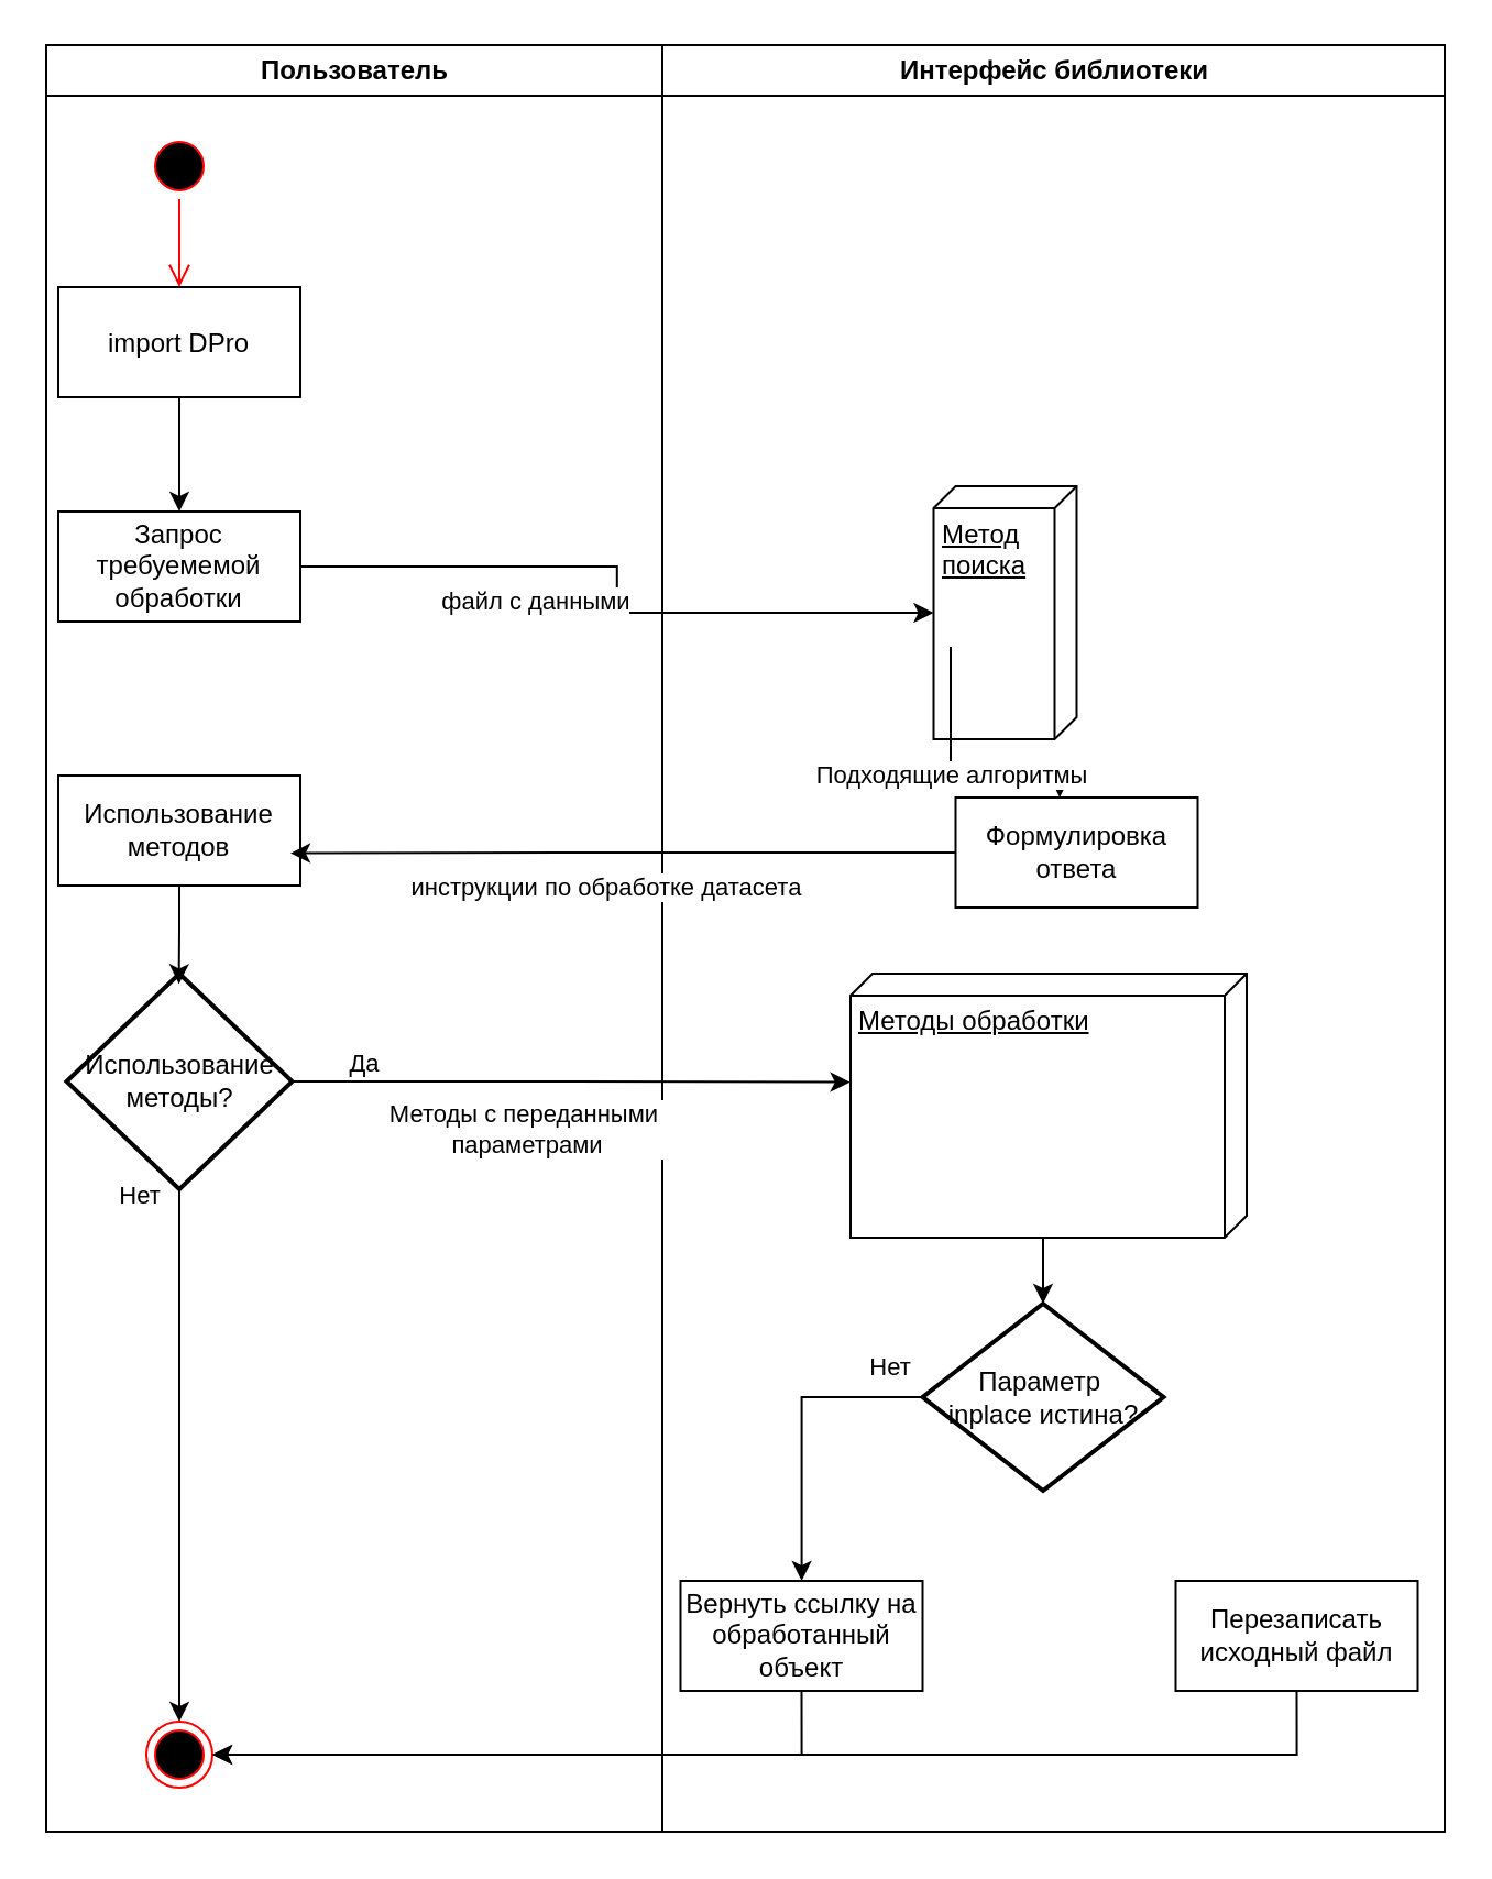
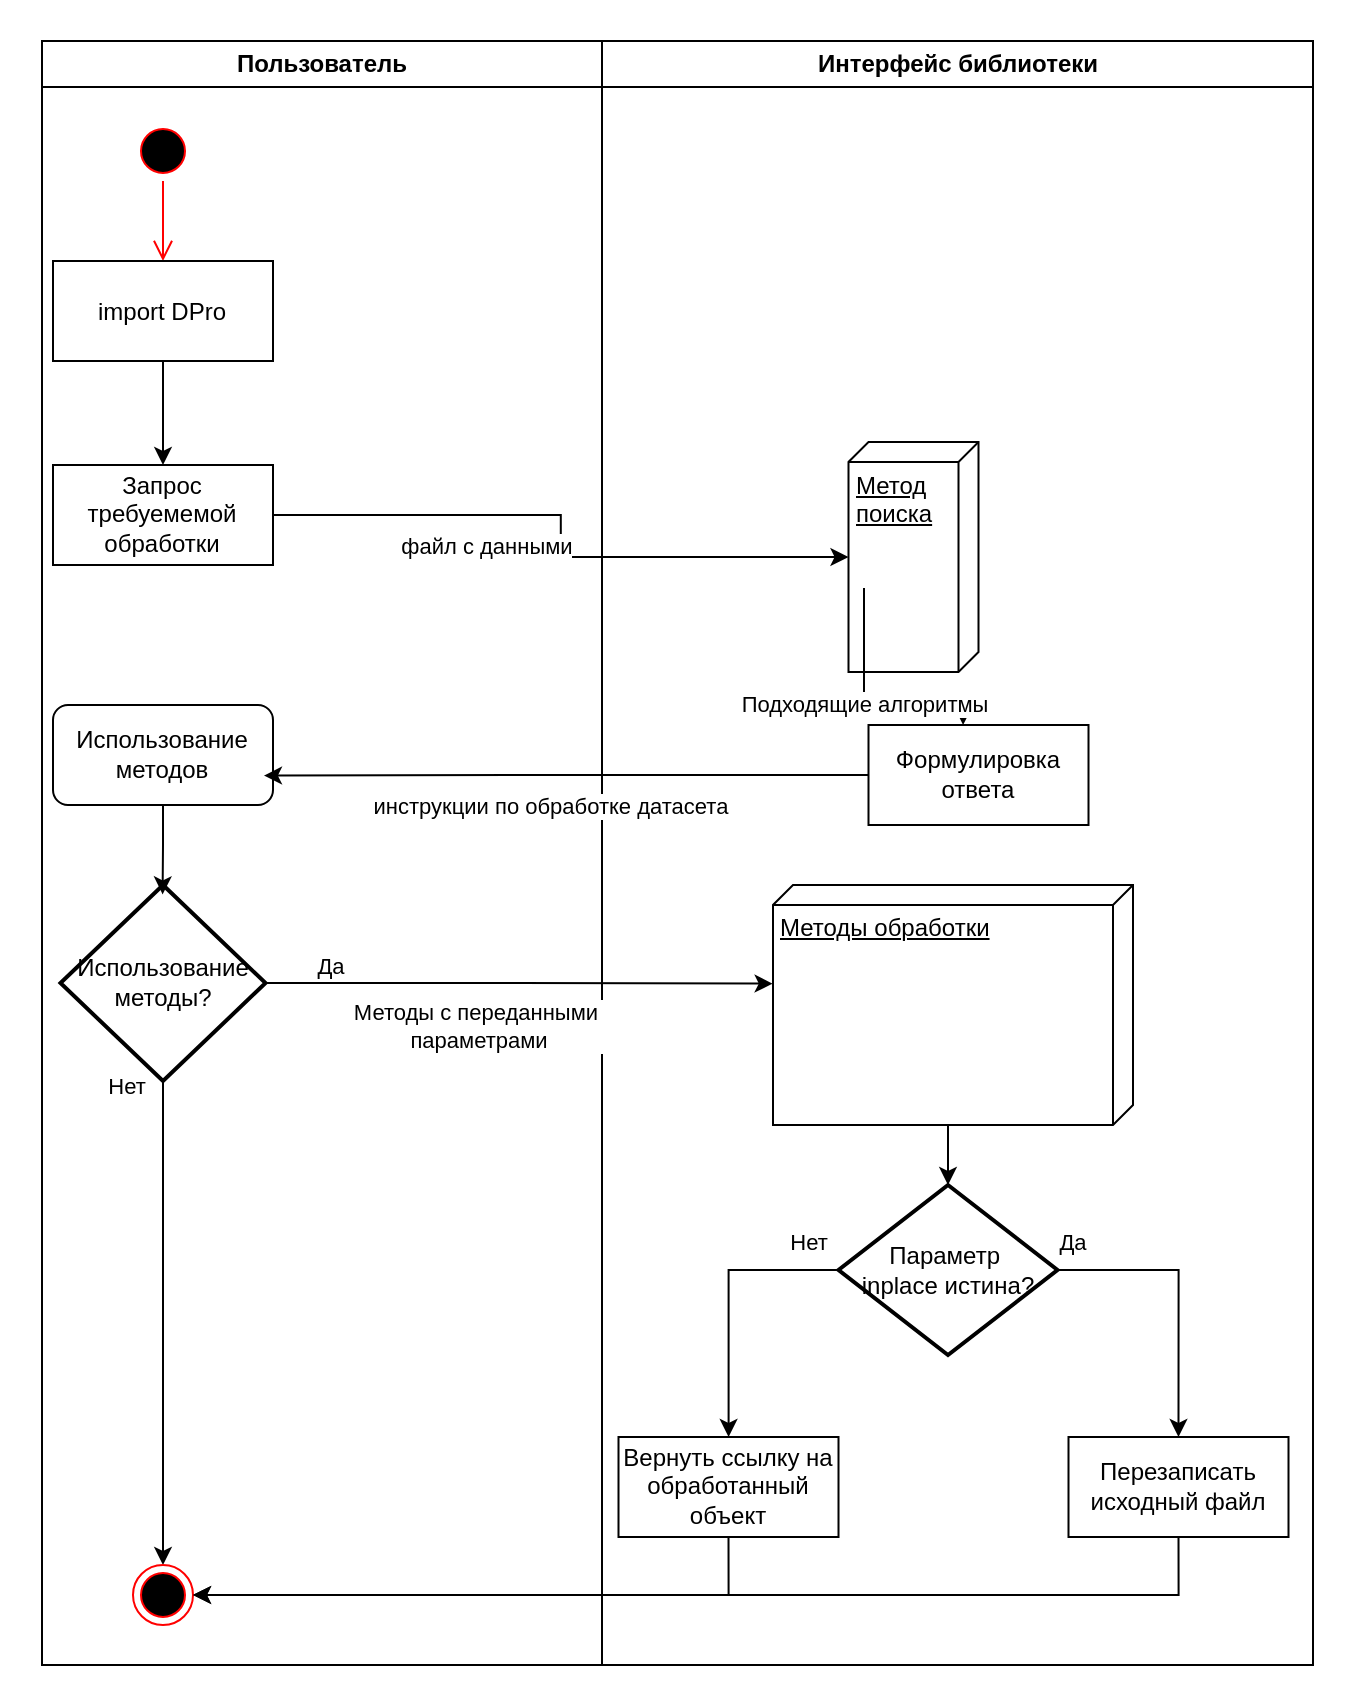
  <mxCell id="0" />
  <mxCell id="1" parent="0" />
  <mxCell id="2" value="Пользователь" style="swimlane;whiteSpace=wrap;startSize=23;" parent="1" vertex="1"><mxGeometry x="20.5" y="20" width="280" height="812" as="geometry" /></mxCell>
  <mxCell id="3" value="" style="ellipse;shape=startState;fillColor=#000000;strokeColor=#ff0000;" parent="2" vertex="1"><mxGeometry x="45.5" y="40" width="30" height="30" as="geometry" /></mxCell>
  <mxCell id="4" value="" style="edgeStyle=elbowEdgeStyle;elbow=horizontal;verticalAlign=bottom;endArrow=open;endSize=8;strokeColor=#FF0000;endFill=1;rounded=0" parent="2" source="3" target="6" edge="1"><mxGeometry x="100" y="40" as="geometry"><mxPoint x="115" y="110" as="targetPoint" /></mxGeometry></mxCell>
  <mxCell id="5" style="edgeStyle=orthogonalEdgeStyle;rounded=0;orthogonalLoop=1;jettySize=auto;html=1;exitX=0.5;exitY=1;exitDx=0;exitDy=0;entryX=0.5;entryY=0;entryDx=0;entryDy=0;" edge="1" parent="2" source="6" target="7"><mxGeometry relative="1" as="geometry" /></mxCell>
  <mxCell id="6" value="import DPro" style="" parent="2" vertex="1"><mxGeometry x="5.5" y="110" width="110" height="50" as="geometry" /></mxCell>
  <mxCell id="7" value="Запрос требуемемой обработки" style="html=1;whiteSpace=wrap;" vertex="1" parent="2"><mxGeometry x="5.5" y="212" width="110" height="50" as="geometry" /></mxCell>
- <mxCell id="8" value="Использование методов" style="html=1;whiteSpace=wrap;" vertex="1" parent="2"><mxGeometry x="5.5" y="332" width="110" height="50" as="geometry" /></mxCell>
+ <mxCell id="8" value="Использование методов" style="html=1;whiteSpace=wrap;rounded=1;" vertex="1" parent="2"><mxGeometry x="5.5" y="332" width="110" height="50" as="geometry" /></mxCell>
  <mxCell id="9" style="edgeStyle=orthogonalEdgeStyle;rounded=0;orthogonalLoop=1;jettySize=auto;html=1;exitX=0.5;exitY=1;exitDx=0;exitDy=0;exitPerimeter=0;entryX=0.5;entryY=0;entryDx=0;entryDy=0;" edge="1" parent="2" source="11" target="13"><mxGeometry relative="1" as="geometry" /></mxCell>
  <mxCell id="10" value="Нет" style="edgeLabel;html=1;align=center;verticalAlign=middle;resizable=0;points=[];" vertex="1" connectable="0" parent="9"><mxGeometry x="-0.931" relative="1" as="geometry"><mxPoint x="-19" y="-6" as="offset" /></mxGeometry></mxCell>
  <mxCell id="11" value="Использование методы?" style="strokeWidth=2;html=1;shape=mxgraph.flowchart.decision;whiteSpace=wrap;" vertex="1" parent="2"><mxGeometry x="9.25" y="422" width="102.5" height="98" as="geometry" /></mxCell>
  <mxCell id="12" style="edgeStyle=orthogonalEdgeStyle;rounded=0;orthogonalLoop=1;jettySize=auto;html=1;exitX=0.5;exitY=1;exitDx=0;exitDy=0;entryX=0.498;entryY=0.048;entryDx=0;entryDy=0;entryPerimeter=0;" edge="1" parent="2" source="8" target="11"><mxGeometry relative="1" as="geometry" /></mxCell>
  <mxCell id="13" value="" style="ellipse;html=1;shape=endState;fillColor=#000000;strokeColor=#ff0000;" vertex="1" parent="2"><mxGeometry x="45.5" y="762" width="30" height="30" as="geometry" /></mxCell>
  <mxCell id="14" value="Интерфейс библиотеки" style="swimlane;whiteSpace=wrap" parent="1" vertex="1"><mxGeometry x="300.5" y="20" width="355.5" height="812" as="geometry" /></mxCell>
  <mxCell id="15" value="Метод поиска" style="verticalAlign=top;align=left;spacingTop=8;spacingLeft=2;spacingRight=12;shape=cube;size=10;direction=south;fontStyle=4;html=1;whiteSpace=wrap;" vertex="1" parent="14"><mxGeometry x="123.25" y="200.5" width="65" height="115" as="geometry" /></mxCell>
  <mxCell id="16" value="Формулировка ответа" style="html=1;whiteSpace=wrap;" vertex="1" parent="14"><mxGeometry x="133.25" y="342" width="110" height="50" as="geometry" /></mxCell>
  <mxCell id="17" style="edgeStyle=orthogonalEdgeStyle;rounded=0;orthogonalLoop=1;jettySize=auto;html=1;exitX=0;exitY=0;exitDx=73;exitDy=57.25;exitPerimeter=0;entryX=0.43;entryY=0;entryDx=0;entryDy=0;entryPerimeter=0;" edge="1" parent="14" source="15" target="16"><mxGeometry relative="1" as="geometry" /></mxCell>
  <mxCell id="18" value="Подходящие алгоритмы" style="edgeLabel;html=1;align=center;verticalAlign=middle;resizable=0;points=[];" vertex="1" connectable="0" parent="17"><mxGeometry x="-0.014" relative="1" as="geometry"><mxPoint as="offset" /></mxGeometry></mxCell>
  <mxCell id="19" value="Методы обработки" style="verticalAlign=top;align=left;spacingTop=8;spacingLeft=2;spacingRight=12;shape=cube;size=10;direction=south;fontStyle=4;html=1;whiteSpace=wrap;" vertex="1" parent="14"><mxGeometry x="85.5" y="422" width="180" height="120" as="geometry" /></mxCell>
+ <mxCell id="20" style="edgeStyle=orthogonalEdgeStyle;rounded=0;orthogonalLoop=1;jettySize=auto;html=1;exitX=1;exitY=0.5;exitDx=0;exitDy=0;exitPerimeter=0;entryX=0.5;entryY=0;entryDx=0;entryDy=0;" edge="1" parent="14" source="24" target="26"><mxGeometry relative="1" as="geometry" /></mxCell>
+ <mxCell id="21" value="Да" style="edgeLabel;html=1;align=center;verticalAlign=middle;resizable=0;points=[];" vertex="1" connectable="0" parent="20"><mxGeometry x="-0.773" y="2" relative="1" as="geometry"><mxPoint x="-9" y="-12" as="offset" /></mxGeometry></mxCell>
  <mxCell id="22" style="edgeStyle=orthogonalEdgeStyle;rounded=0;orthogonalLoop=1;jettySize=auto;html=1;exitX=0;exitY=0.5;exitDx=0;exitDy=0;exitPerimeter=0;" edge="1" parent="14" source="24" target="27"><mxGeometry relative="1" as="geometry" /></mxCell>
  <mxCell id="23" value="Нет" style="edgeLabel;html=1;align=center;verticalAlign=middle;resizable=0;points=[];" vertex="1" connectable="0" parent="22"><mxGeometry x="-0.522" y="1" relative="1" as="geometry"><mxPoint x="18" y="-15" as="offset" /></mxGeometry></mxCell>
  <mxCell id="24" value="&lt;div&gt;Параметр&amp;nbsp;&lt;/div&gt;&lt;div&gt;inplace истина?&lt;/div&gt;" style="strokeWidth=2;html=1;shape=mxgraph.flowchart.decision;whiteSpace=wrap;" vertex="1" parent="14"><mxGeometry x="118.25" y="572" width="109.5" height="85" as="geometry" /></mxCell>
  <mxCell id="25" style="edgeStyle=orthogonalEdgeStyle;rounded=0;orthogonalLoop=1;jettySize=auto;html=1;exitX=0;exitY=0;exitDx=120;exitDy=95;exitPerimeter=0;entryX=0.5;entryY=0;entryDx=0;entryDy=0;entryPerimeter=0;" edge="1" parent="14" source="19" target="24"><mxGeometry relative="1" as="geometry" /></mxCell>
  <mxCell id="26" value="Перезаписать исходный файл" style="html=1;whiteSpace=wrap;" vertex="1" parent="14"><mxGeometry x="233.25" y="698" width="110" height="50" as="geometry" /></mxCell>
  <mxCell id="27" value="Вернуть ссылку на обработанный объект" style="html=1;whiteSpace=wrap;" vertex="1" parent="14"><mxGeometry x="8.25" y="698" width="110" height="50" as="geometry" /></mxCell>
  <mxCell id="28" style="edgeStyle=orthogonalEdgeStyle;rounded=0;orthogonalLoop=1;jettySize=auto;html=1;exitX=1;exitY=0.5;exitDx=0;exitDy=0;" edge="1" parent="1" source="7" target="15"><mxGeometry relative="1" as="geometry" /></mxCell>
  <mxCell id="29" value="файл с данными" style="edgeLabel;html=1;align=center;verticalAlign=middle;resizable=0;points=[];" vertex="1" connectable="0" parent="28"><mxGeometry x="-0.403" y="1" relative="1" as="geometry"><mxPoint x="14" y="16" as="offset" /></mxGeometry></mxCell>
  <mxCell id="30" style="edgeStyle=orthogonalEdgeStyle;rounded=0;orthogonalLoop=1;jettySize=auto;html=1;exitX=0;exitY=0.5;exitDx=0;exitDy=0;entryX=0.959;entryY=0.706;entryDx=0;entryDy=0;entryPerimeter=0;" edge="1" parent="1" source="16" target="8"><mxGeometry relative="1" as="geometry" /></mxCell>
  <mxCell id="31" value="инструкции по обработке датасета" style="edgeLabel;html=1;align=center;verticalAlign=middle;resizable=0;points=[];" vertex="1" connectable="0" parent="30"><mxGeometry x="0.395" y="2" relative="1" as="geometry"><mxPoint x="51" y="13" as="offset" /></mxGeometry></mxCell>
  <mxCell id="32" style="edgeStyle=orthogonalEdgeStyle;rounded=0;orthogonalLoop=1;jettySize=auto;html=1;exitX=1;exitY=0.5;exitDx=0;exitDy=0;exitPerimeter=0;entryX=0.411;entryY=1.001;entryDx=0;entryDy=0;entryPerimeter=0;" edge="1" parent="1" source="11" target="19"><mxGeometry relative="1" as="geometry" /></mxCell>
  <mxCell id="33" value="&lt;div&gt;Методы с переданными&amp;nbsp;&lt;/div&gt;&lt;div&gt;параметрами&lt;/div&gt;" style="edgeLabel;html=1;align=center;verticalAlign=middle;resizable=0;points=[];" vertex="1" connectable="0" parent="32"><mxGeometry x="-0.354" y="-2" relative="1" as="geometry"><mxPoint x="24" y="19" as="offset" /></mxGeometry></mxCell>
  <mxCell id="34" value="Да" style="edgeLabel;html=1;align=center;verticalAlign=middle;resizable=0;points=[];" vertex="1" connectable="0" parent="32"><mxGeometry x="-0.448" relative="1" as="geometry"><mxPoint x="-38" y="-9" as="offset" /></mxGeometry></mxCell>
  <mxCell id="35" style="edgeStyle=orthogonalEdgeStyle;rounded=0;orthogonalLoop=1;jettySize=auto;html=1;exitX=0.5;exitY=1;exitDx=0;exitDy=0;entryX=1;entryY=0.5;entryDx=0;entryDy=0;" edge="1" parent="1" source="27" target="13"><mxGeometry relative="1" as="geometry" /></mxCell>
  <mxCell id="36" style="edgeStyle=orthogonalEdgeStyle;rounded=0;orthogonalLoop=1;jettySize=auto;html=1;exitX=0.5;exitY=1;exitDx=0;exitDy=0;entryX=1;entryY=0.5;entryDx=0;entryDy=0;" edge="1" parent="1" source="26" target="13"><mxGeometry relative="1" as="geometry" /></mxCell>
